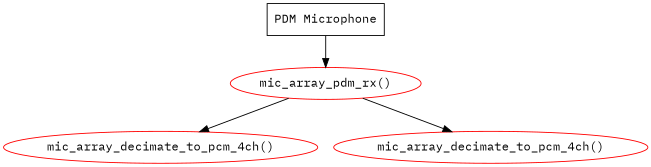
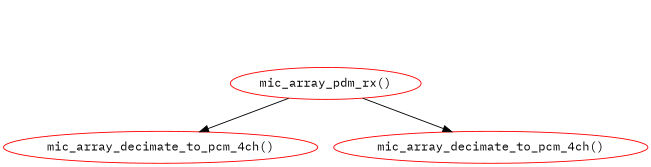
  digraph {
    fontname="IBM Plex Mono"
    node [color=red fontname="IBM Plex Mono"]
    edge [fontname="IBM Plex Mono"]
    n1 [label="mic_array_pdm_rx()"]
    n2 [label="mic_array_decimate_to_pcm_4ch()"]
    n3 [label="mic_array_decimate_to_pcm_4ch()"]
-   n4 [label="PDM Microphone" shape=box color=""]
    n1 -> n2
    n1 -> n3
-   n4 -> n1
  }
